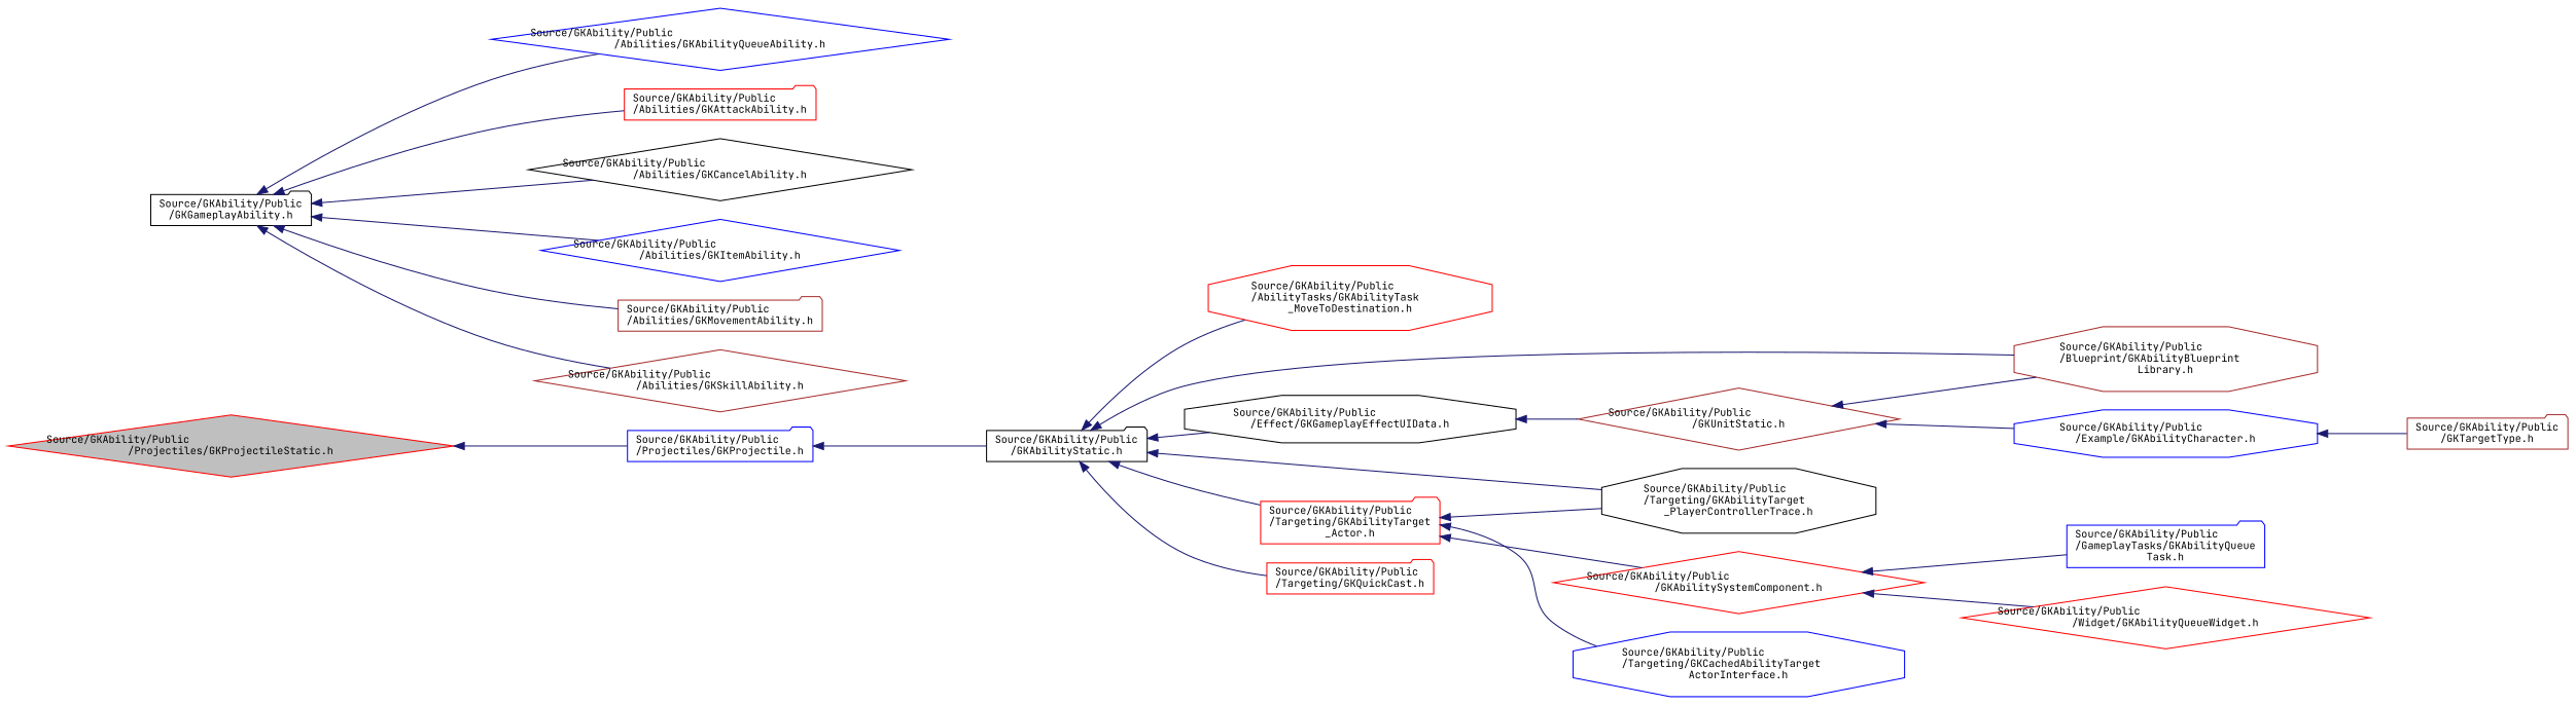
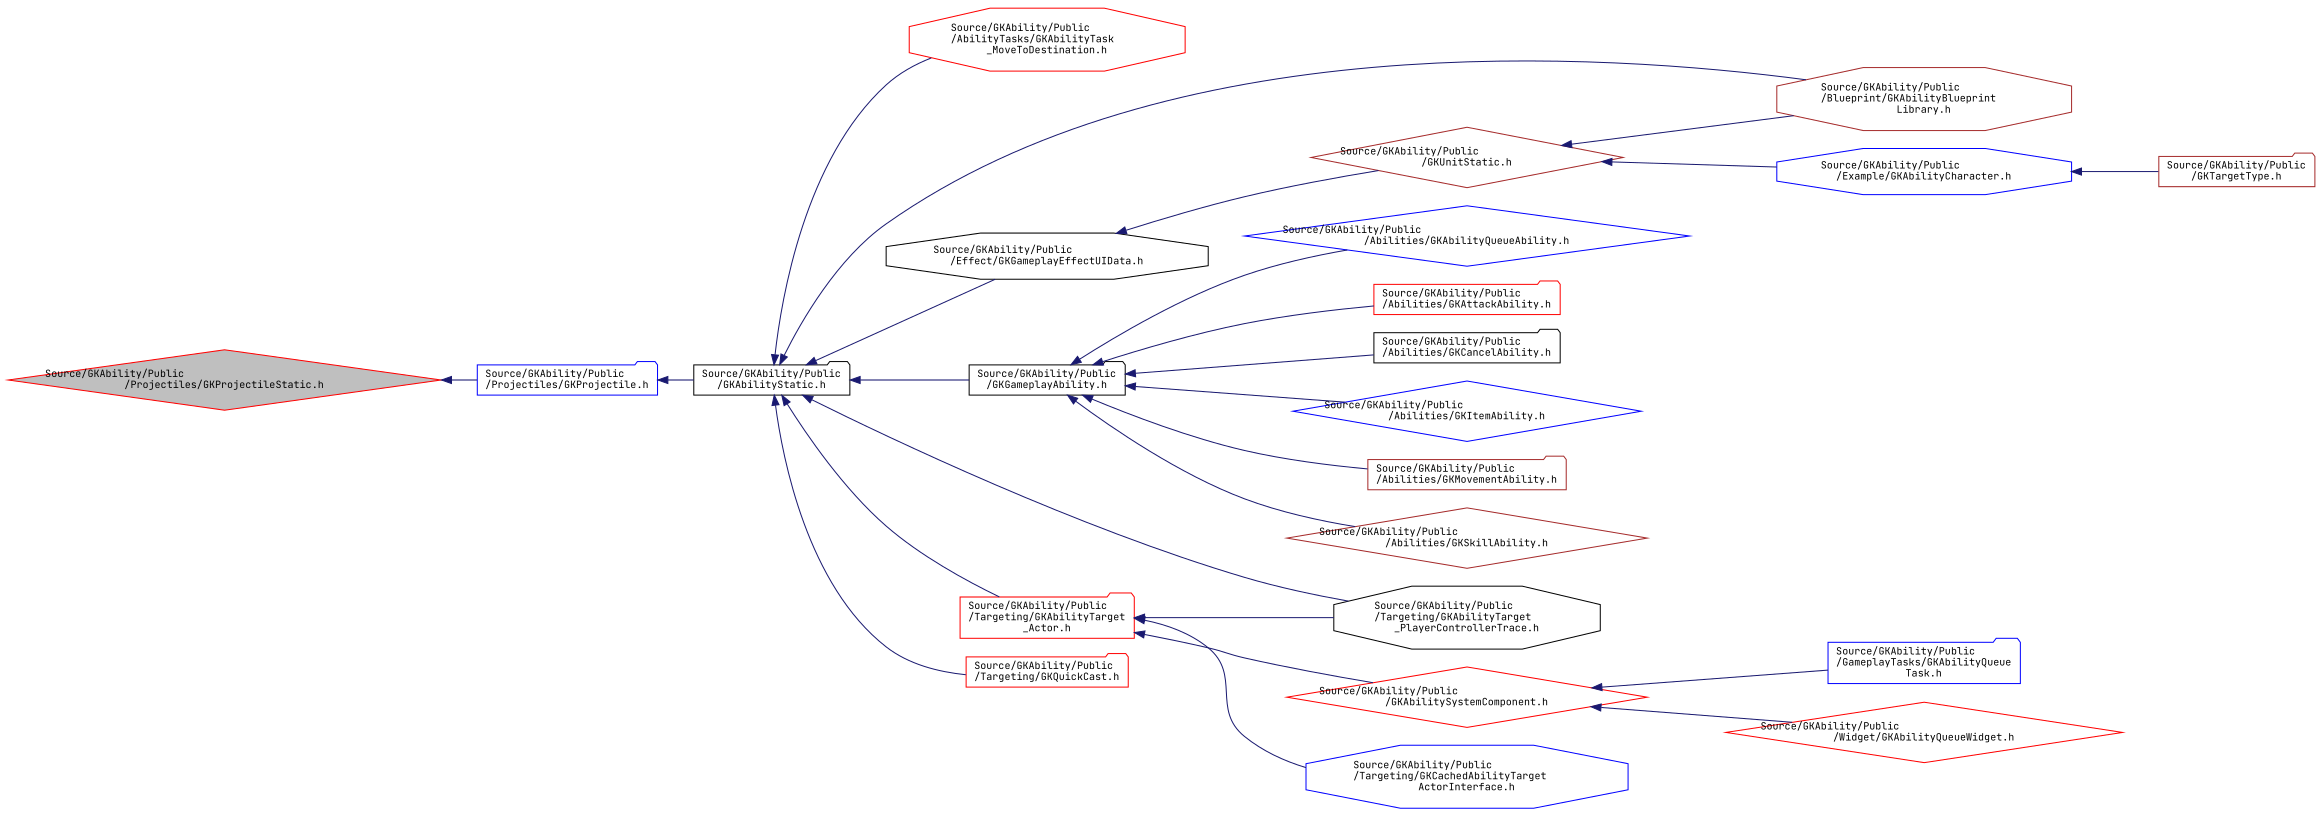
  digraph {
    fontname="JetBrains Mono"
    rankdir=LR
    node [color=red fillcolor=white fontname="JetBrains Mono" fontsize=10 shape=folder style=filled]
    edge [color=midnightblue dir=back fontname="JetBrains Mono" fontsize=10 labelfontname=Helvetica labelfontsize=10 style=solid]
    n1 [fillcolor=grey75 fontcolor=black height=0.2 label="Source/GKAbility/Public\l/Projectiles/GKProjectileStatic.h" shape=diamond width=0.4]
    n2 [color=blue height=0.2 label="Source/GKAbility/Public\l/Projectiles/GKProjectile.h" width=0.4]
    n3 [color=black height=0.2 label="Source/GKAbility/Public\l/GKAbilityStatic.h" width=0.4]
    n4 [height=0.2 label="Source/GKAbility/Public\l/AbilityTasks/GKAbilityTask\l_MoveToDestination.h" shape=octagon width=0.4]
    n5 [color=brown height=0.2 label="Source/GKAbility/Public\l/Blueprint/GKAbilityBlueprint\lLibrary.h" shape=octagon width=0.4]
    n6 [color=black height=0.2 label="Source/GKAbility/Public\l/Effect/GKGameplayEffectUIData.h" shape=octagon width=0.4]
    n7 [color=black height=0.2 label="Source/GKAbility/Public\l/GKGameplayAbility.h" width=0.4]
    n8 [height=0.2 label="Source/GKAbility/Public\l/Targeting/GKAbilityTarget\l_Actor.h" width=0.4]
    n9 [color=black height=0.2 label="Source/GKAbility/Public\l/Targeting/GKAbilityTarget\l_PlayerControllerTrace.h" shape=octagon width=0.4]
    n10 [height=0.2 label="Source/GKAbility/Public\l/Targeting/GKQuickCast.h" width=0.4]
    n11 [color=brown height=0.2 label="Source/GKAbility/Public\l/GKUnitStatic.h" shape=diamond width=0.4]
    n12 [color=blue height=0.2 label="Source/GKAbility/Public\l/Abilities/GKAbilityQueueAbility.h" shape=diamond width=0.4]
    n13 [height=0.2 label="Source/GKAbility/Public\l/Abilities/GKAttackAbility.h" width=0.4]
-   n14 [color=black height=0.2 label="Source/GKAbility/Public\l/Abilities/GKCancelAbility.h" shape=diamond width=0.4]
+   n14 [color=black height=0.2 label="Source/GKAbility/Public\l/Abilities/GKCancelAbility.h" width=0.4]
    n15 [color=blue height=0.2 label="Source/GKAbility/Public\l/Abilities/GKItemAbility.h" shape=diamond width=0.4]
    n16 [color=brown height=0.2 label="Source/GKAbility/Public\l/Abilities/GKMovementAbility.h" width=0.4]
    n17 [color=brown height=0.2 label="Source/GKAbility/Public\l/Abilities/GKSkillAbility.h" shape=diamond width=0.4]
    n18 [height=0.2 label="Source/GKAbility/Public\l/GKAbilitySystemComponent.h" shape=diamond width=0.4]
    n19 [color=blue height=0.2 label="Source/GKAbility/Public\l/Targeting/GKCachedAbilityTarget\lActorInterface.h" shape=octagon width=0.4]
    n20 [color=blue height=0.2 label="Source/GKAbility/Public\l/Example/GKAbilityCharacter.h" shape=octagon width=0.4]
    n21 [color=brown height=0.2 label="Source/GKAbility/Public\l/GKTargetType.h" width=0.4]
    n22 [color=blue height=0.2 label="Source/GKAbility/Public\l/GameplayTasks/GKAbilityQueue\lTask.h" width=0.4]
    n23 [height=0.2 label="Source/GKAbility/Public\l/Widget/GKAbilityQueueWidget.h" shape=diamond width=0.4]
    n1 -> n2
    n2 -> n3
    n3 -> n4
    n3 -> n5
    n3 -> n6
+   n3 -> n7
    n3 -> n8
    n3 -> n9
    n3 -> n10
    n6 -> n11
    n7 -> n12
    n7 -> n13
    n7 -> n14
    n7 -> n15
    n7 -> n16
    n7 -> n17
    n8 -> n9
    n8 -> n18
    n8 -> n19
    n11 -> n5
    n11 -> n20
    n18 -> n22
    n18 -> n23
    n20 -> n21
  }
